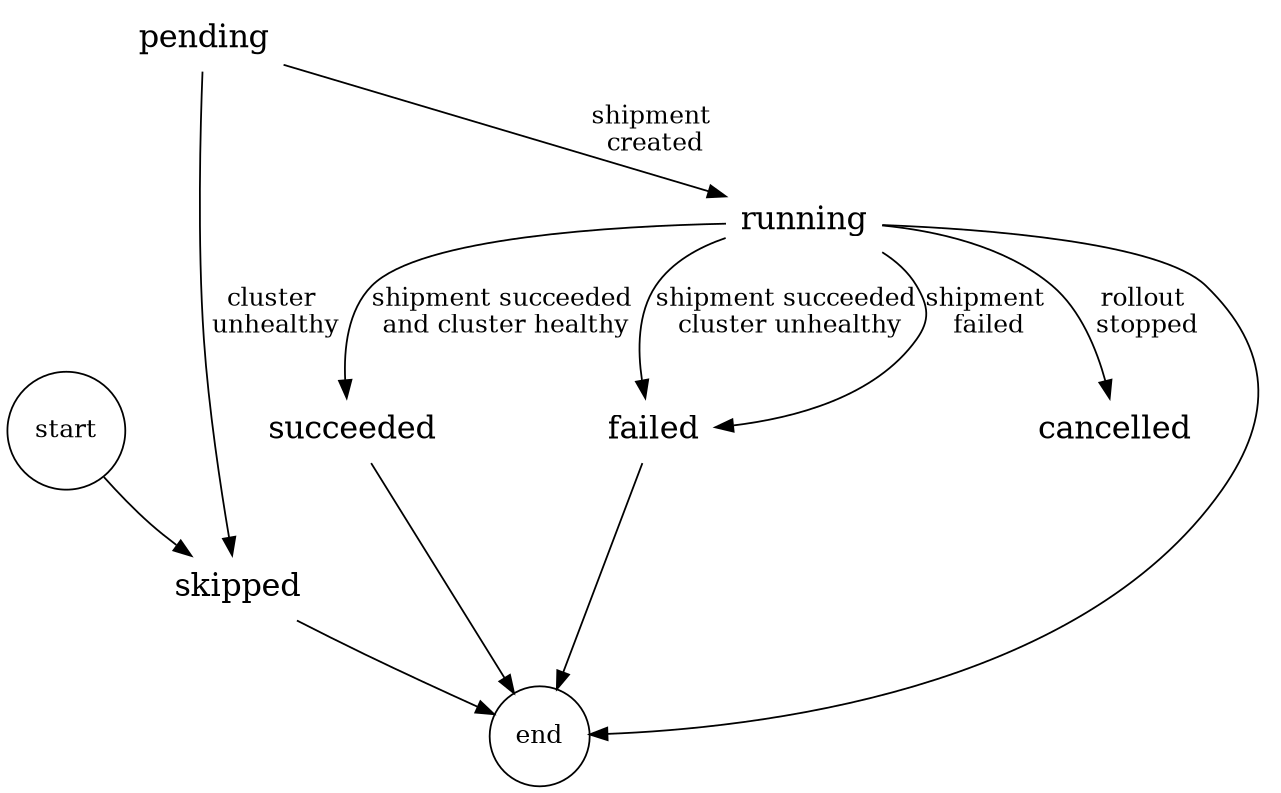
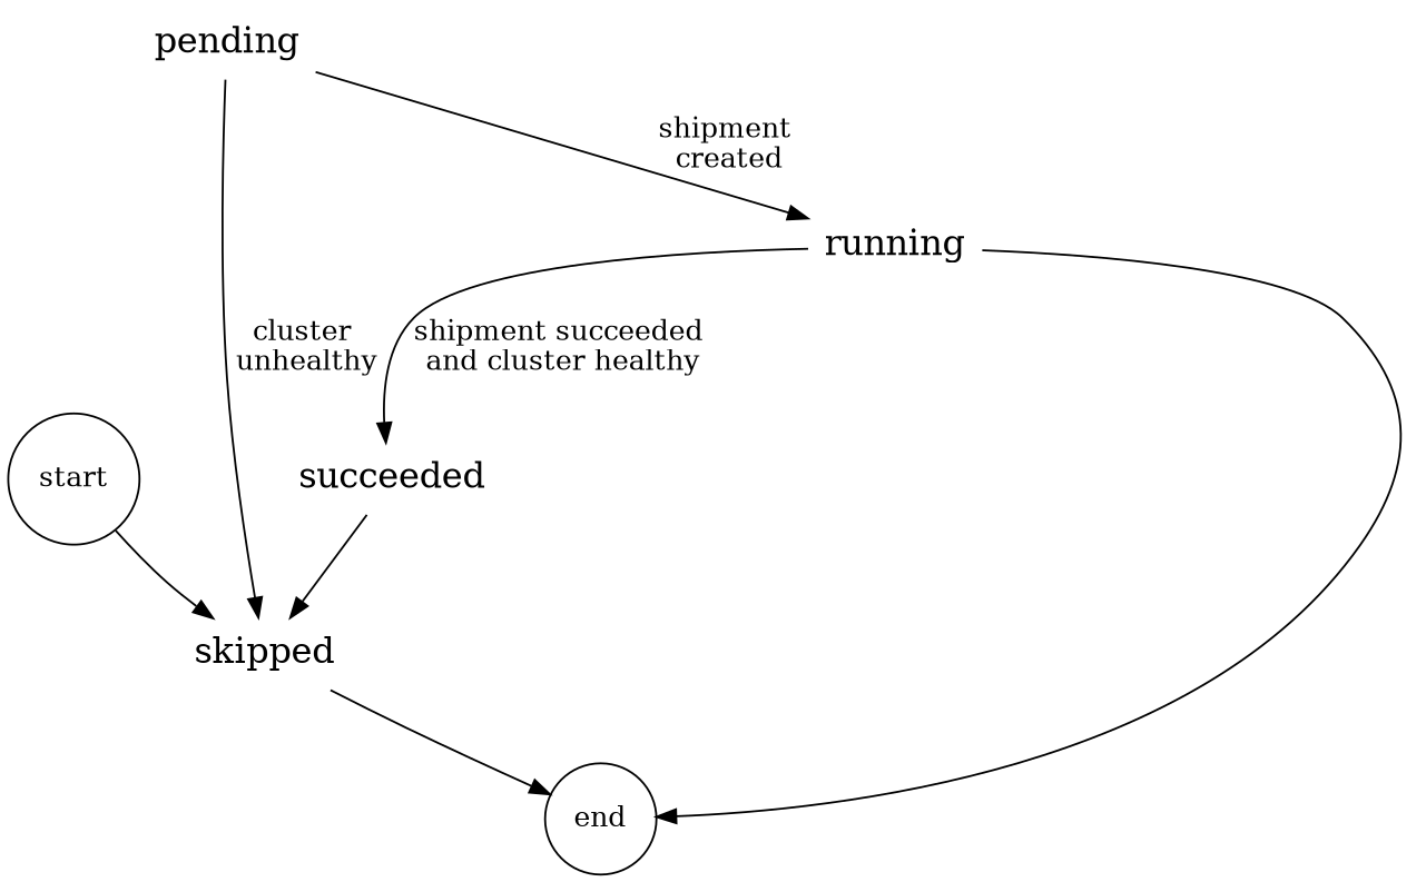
  digraph {
    node [shape=plaintext fontsize=18]
    start [shape=circle fontsize=""]
    skipped
    pending
    running
    end [shape=circle fontsize=""]
    succeeded
-   failed
-   cancelled
    start -> skipped
    skipped -> end
    pending -> skipped [label="cluster\n unhealthy"]
    pending -> running [label="shipment\n created"]
    running -> end
    running -> succeeded [label="shipment succeeded\n and cluster healthy"]
-   running -> failed [label="shipment succeeded\n cluster unhealthy"]
-   running -> failed [label="shipment\n failed"]
-   running -> cancelled [label="rollout\n stopped"]
-   succeeded -> end
-   failed -> end
+   succeeded -> skipped
  }
